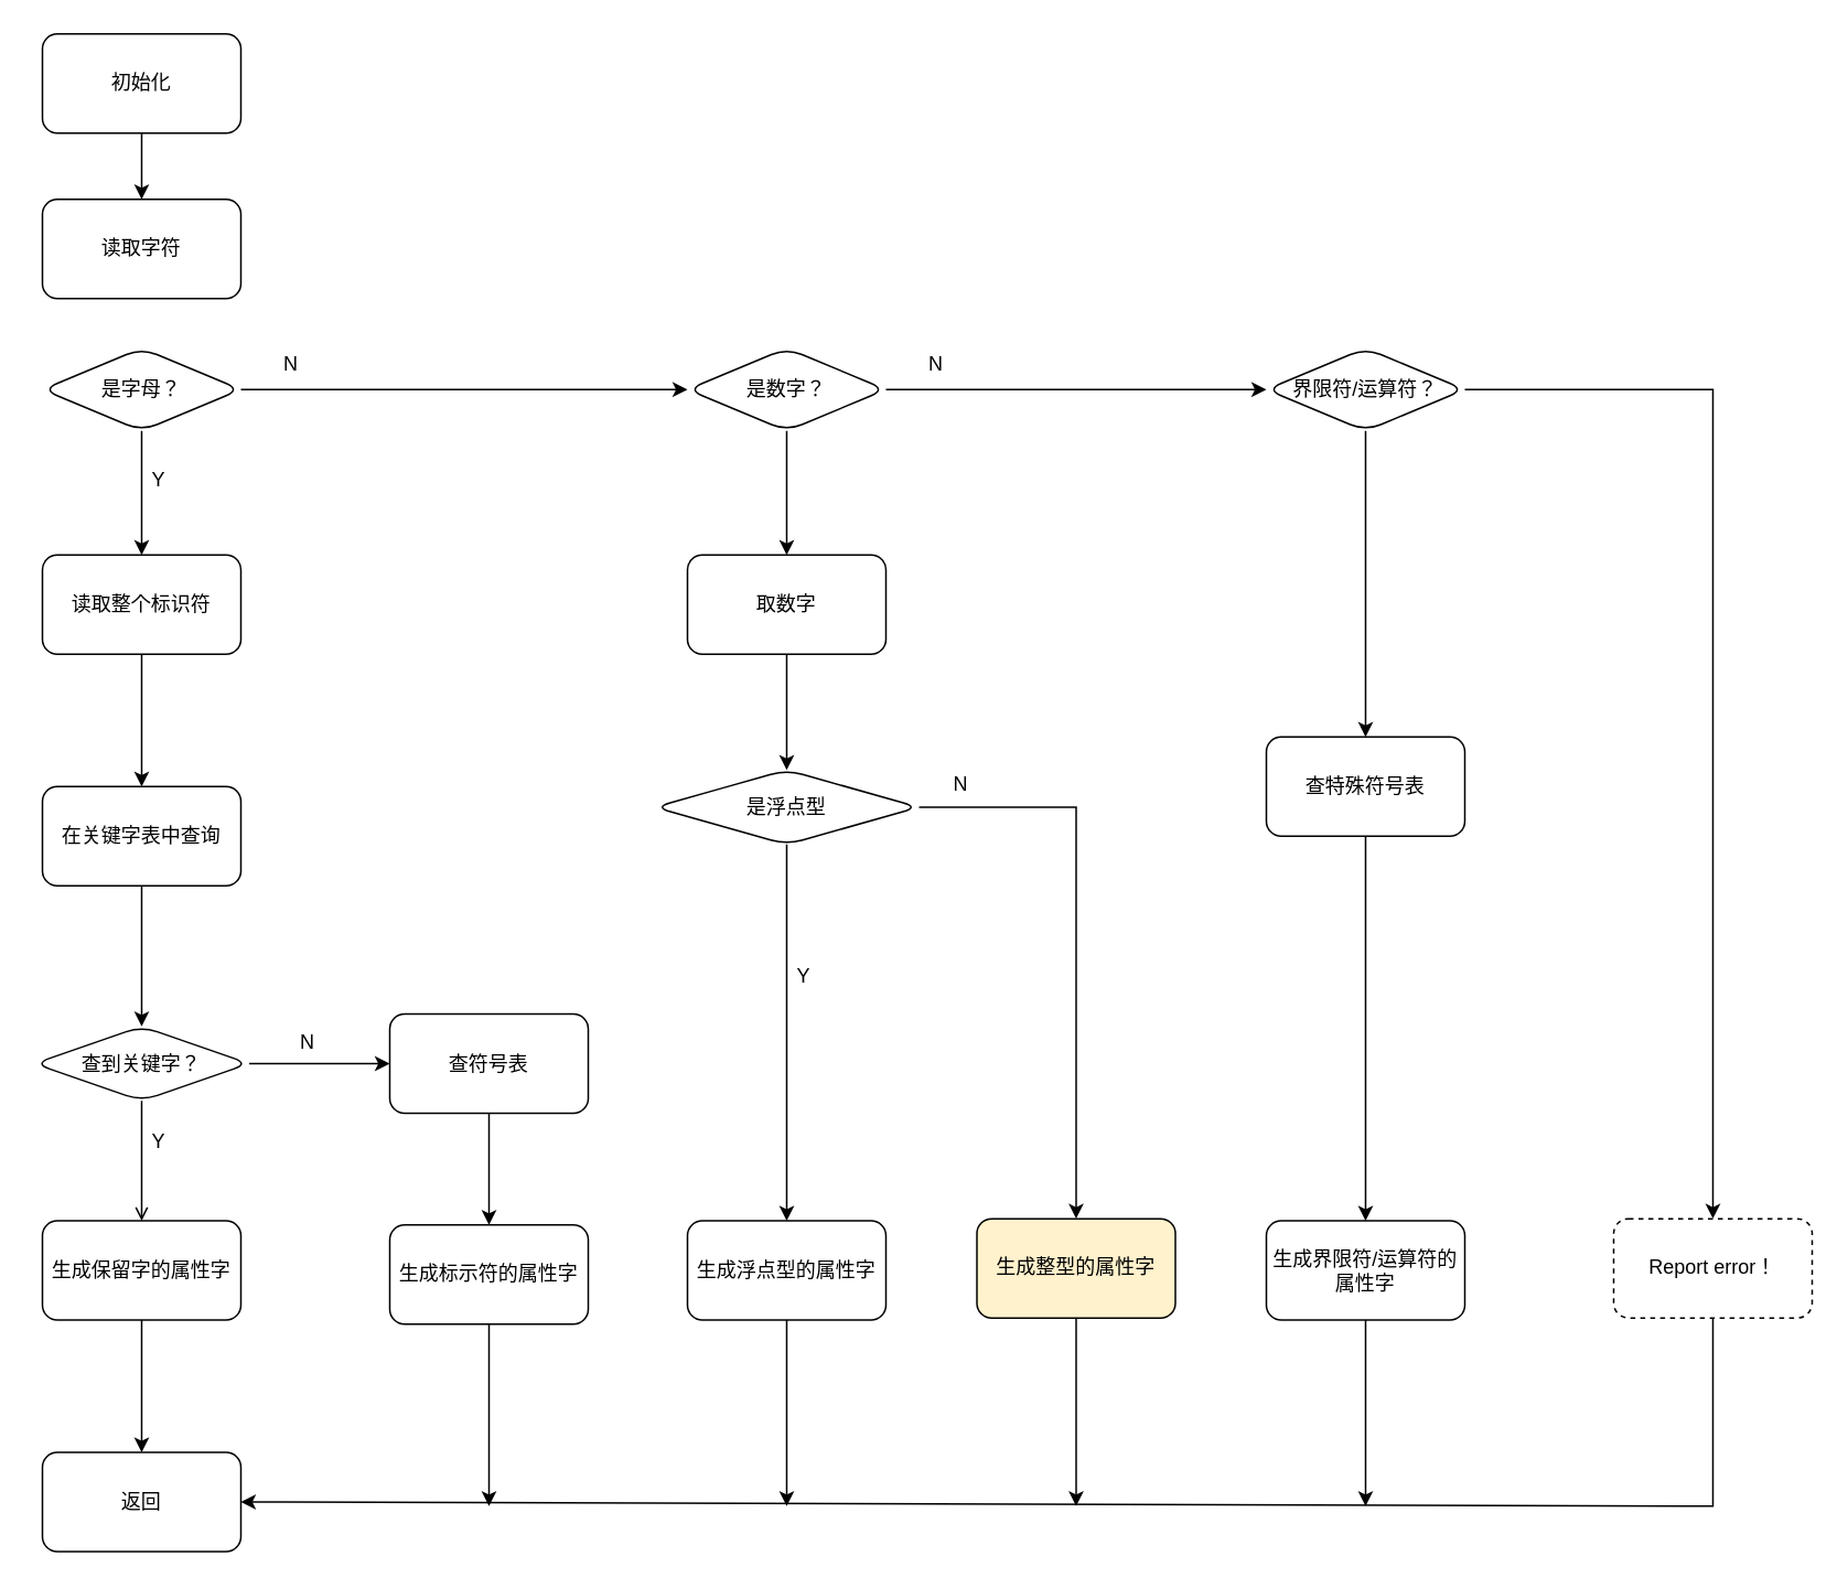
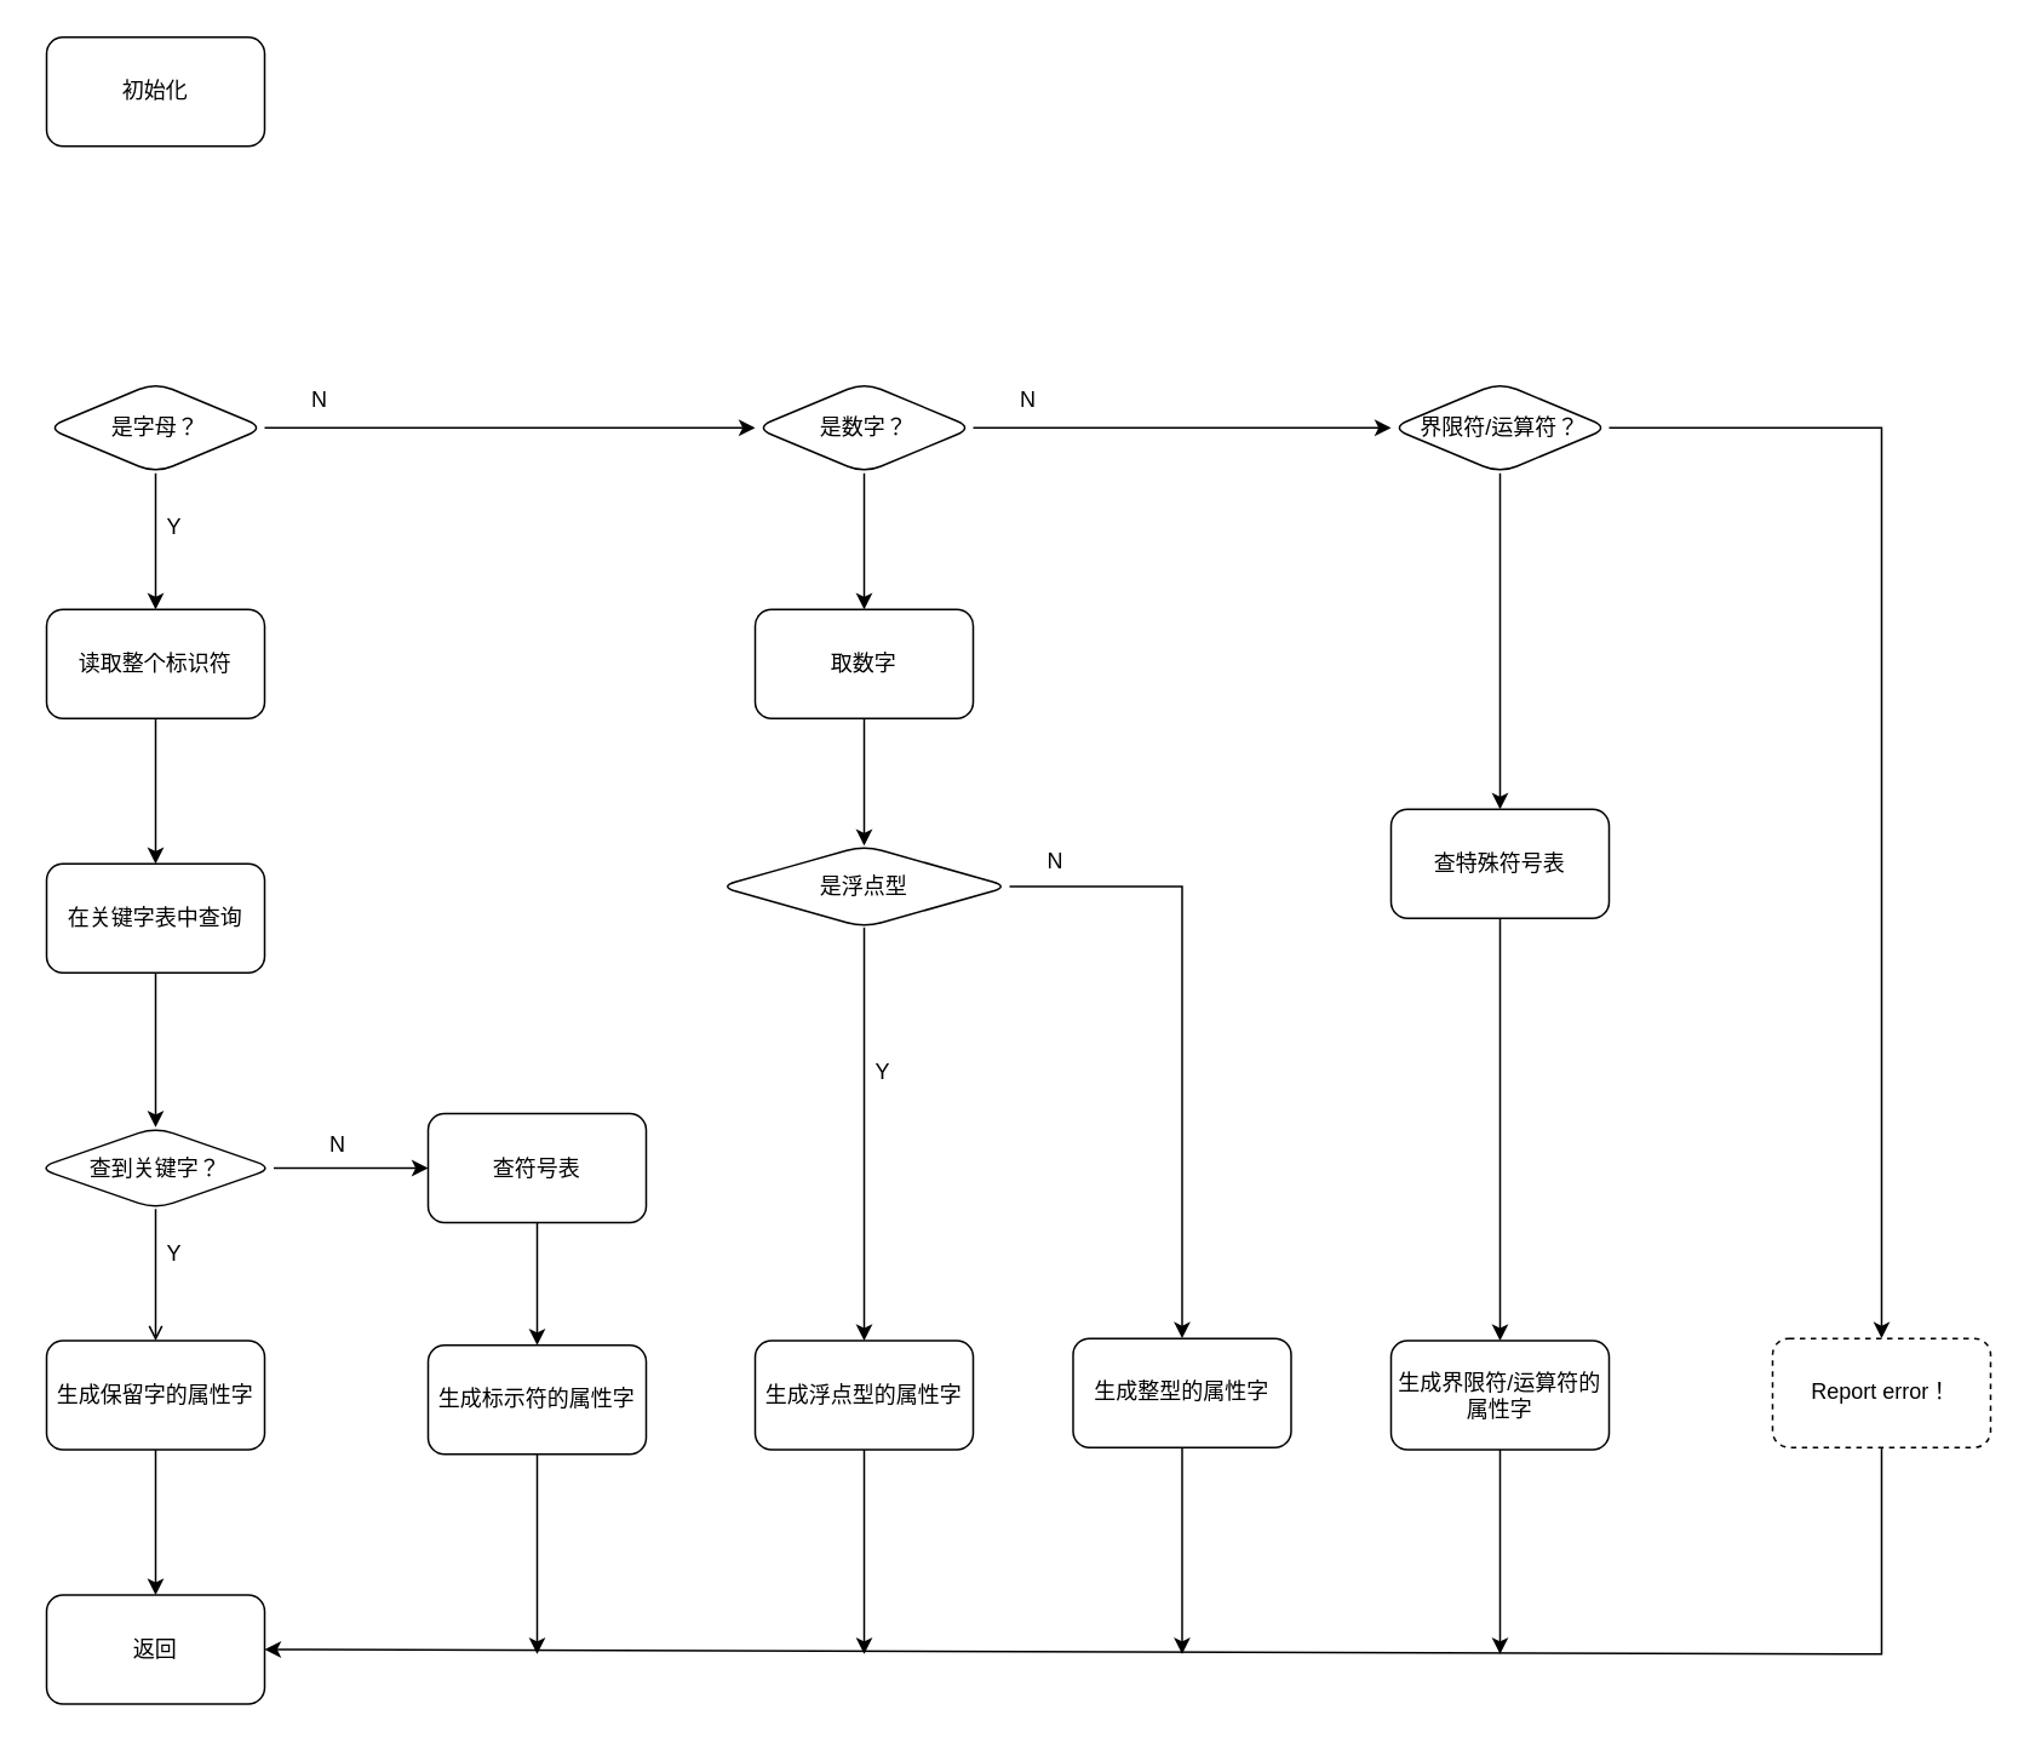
  <mxCell id="0" />
  <mxCell id="1" parent="0" />
- <mxCell id="2" value="" style="edgeStyle=orthogonalEdgeStyle;rounded=0;orthogonalLoop=1;jettySize=auto;html=1;" edge="1" parent="1" source="3" target="4"><mxGeometry relative="1" as="geometry" /></mxCell>
  <mxCell id="3" value="初始化" style="rounded=1;whiteSpace=wrap;html=1;" vertex="1" parent="1"><mxGeometry x="25" y="20" width="120" height="60" as="geometry" /></mxCell>
- <mxCell id="4" value="读取字符" style="rounded=1;whiteSpace=wrap;html=1;" vertex="1" parent="1"><mxGeometry x="25" y="120" width="120" height="60" as="geometry" /></mxCell>
  <mxCell id="5" value="" style="edgeStyle=orthogonalEdgeStyle;rounded=0;orthogonalLoop=1;jettySize=auto;html=1;" edge="1" parent="1" source="7" target="10"><mxGeometry relative="1" as="geometry" /></mxCell>
  <mxCell id="6" value="" style="edgeStyle=orthogonalEdgeStyle;rounded=0;orthogonalLoop=1;jettySize=auto;html=1;" edge="1" parent="1" source="7" target="15"><mxGeometry relative="1" as="geometry" /></mxCell>
  <mxCell id="7" value="是字母？" style="rhombus;whiteSpace=wrap;html=1;rounded=1;" vertex="1" parent="1"><mxGeometry x="25" y="210" width="120" height="50" as="geometry" /></mxCell>
  <mxCell id="8" value="" style="edgeStyle=orthogonalEdgeStyle;rounded=0;orthogonalLoop=1;jettySize=auto;html=1;" edge="1" parent="1" source="10" target="13"><mxGeometry relative="1" as="geometry" /></mxCell>
  <mxCell id="9" value="" style="edgeStyle=orthogonalEdgeStyle;rounded=0;orthogonalLoop=1;jettySize=auto;html=1;" edge="1" parent="1" source="10" target="33"><mxGeometry relative="1" as="geometry" /></mxCell>
  <mxCell id="10" value="是数字？" style="rhombus;whiteSpace=wrap;html=1;rounded=1;" vertex="1" parent="1"><mxGeometry x="415" y="210" width="120" height="50" as="geometry" /></mxCell>
  <mxCell id="11" value="" style="edgeStyle=orthogonalEdgeStyle;rounded=0;orthogonalLoop=1;jettySize=auto;html=1;" edge="1" parent="1" source="13" target="46"><mxGeometry relative="1" as="geometry" /></mxCell>
  <mxCell id="12" value="" style="edgeStyle=orthogonalEdgeStyle;rounded=0;orthogonalLoop=1;jettySize=auto;html=1;" edge="1" parent="1" source="13" target="47"><mxGeometry relative="1" as="geometry" /></mxCell>
  <mxCell id="13" value="界限符/运算符？" style="rhombus;whiteSpace=wrap;html=1;rounded=1;" vertex="1" parent="1"><mxGeometry x="765" y="210" width="120" height="50" as="geometry" /></mxCell>
  <mxCell id="14" value="" style="edgeStyle=orthogonalEdgeStyle;rounded=0;orthogonalLoop=1;jettySize=auto;html=1;" edge="1" parent="1" source="15" target="17"><mxGeometry relative="1" as="geometry" /></mxCell>
  <mxCell id="15" value="读取整个标识符" style="whiteSpace=wrap;html=1;rounded=1;" vertex="1" parent="1"><mxGeometry x="25" y="335" width="120" height="60" as="geometry" /></mxCell>
  <mxCell id="16" value="" style="edgeStyle=orthogonalEdgeStyle;rounded=0;orthogonalLoop=1;jettySize=auto;html=1;" edge="1" parent="1" source="17" target="20"><mxGeometry relative="1" as="geometry" /></mxCell>
  <mxCell id="17" value="在关键字表中查询" style="whiteSpace=wrap;html=1;rounded=1;" vertex="1" parent="1"><mxGeometry x="25" y="475" width="120" height="60" as="geometry" /></mxCell>
  <mxCell id="18" value="" style="edgeStyle=orthogonalEdgeStyle;rounded=0;orthogonalLoop=1;jettySize=auto;html=1;" edge="1" parent="1" source="20" target="22"><mxGeometry relative="1" as="geometry" /></mxCell>
  <mxCell id="19" value="" style="edgeStyle=orthogonalEdgeStyle;rounded=0;orthogonalLoop=1;jettySize=auto;html=1;endArrow=open;" edge="1" parent="1" source="20" target="24"><mxGeometry relative="1" as="geometry" /></mxCell>
  <mxCell id="20" value="查到关键字？" style="rhombus;whiteSpace=wrap;html=1;rounded=1;" vertex="1" parent="1"><mxGeometry x="20" y="620" width="130" height="45" as="geometry" /></mxCell>
  <mxCell id="21" value="" style="edgeStyle=orthogonalEdgeStyle;rounded=0;orthogonalLoop=1;jettySize=auto;html=1;" edge="1" parent="1" source="22" target="26"><mxGeometry relative="1" as="geometry" /></mxCell>
  <mxCell id="22" value="查符号表" style="whiteSpace=wrap;html=1;rounded=1;" vertex="1" parent="1"><mxGeometry x="235" y="612.5" width="120" height="60" as="geometry" /></mxCell>
  <mxCell id="23" value="" style="edgeStyle=orthogonalEdgeStyle;rounded=0;orthogonalLoop=1;jettySize=auto;html=1;" edge="1" parent="1" source="24" target="48"><mxGeometry relative="1" as="geometry" /></mxCell>
  <mxCell id="24" value="生成保留字的属性字" style="whiteSpace=wrap;html=1;rounded=1;" vertex="1" parent="1"><mxGeometry x="25" y="737.5" width="120" height="60" as="geometry" /></mxCell>
  <mxCell id="25" style="edgeStyle=orthogonalEdgeStyle;rounded=0;orthogonalLoop=1;jettySize=auto;html=1;exitX=0.5;exitY=1;exitDx=0;exitDy=0;" edge="1" parent="1" source="26"><mxGeometry relative="1" as="geometry"><mxPoint x="295" y="910" as="targetPoint" /></mxGeometry></mxCell>
  <mxCell id="26" value="生成标示符的属性字" style="whiteSpace=wrap;html=1;rounded=1;" vertex="1" parent="1"><mxGeometry x="235" y="740" width="120" height="60" as="geometry" /></mxCell>
  <mxCell id="27" value="N" style="text;html=1;align=center;verticalAlign=middle;resizable=0;points=[];autosize=1;strokeColor=none;fillColor=none;" vertex="1" parent="1"><mxGeometry x="175" y="620" width="20" height="20" as="geometry" /></mxCell>
  <mxCell id="28" value="Y" style="text;html=1;align=center;verticalAlign=middle;resizable=0;points=[];autosize=1;strokeColor=none;fillColor=none;" vertex="1" parent="1"><mxGeometry x="85" y="680" width="20" height="20" as="geometry" /></mxCell>
  <mxCell id="29" value="Y" style="text;html=1;align=center;verticalAlign=middle;resizable=0;points=[];autosize=1;strokeColor=none;fillColor=none;" vertex="1" parent="1"><mxGeometry x="85" y="280" width="20" height="20" as="geometry" /></mxCell>
  <mxCell id="30" value="N" style="text;html=1;align=center;verticalAlign=middle;resizable=0;points=[];autosize=1;strokeColor=none;fillColor=none;" vertex="1" parent="1"><mxGeometry x="165" y="210" width="20" height="20" as="geometry" /></mxCell>
  <mxCell id="31" value="N" style="text;html=1;align=center;verticalAlign=middle;resizable=0;points=[];autosize=1;strokeColor=none;fillColor=none;" vertex="1" parent="1"><mxGeometry x="555" y="210" width="20" height="20" as="geometry" /></mxCell>
  <mxCell id="32" value="" style="edgeStyle=orthogonalEdgeStyle;rounded=0;orthogonalLoop=1;jettySize=auto;html=1;" edge="1" parent="1" source="33" target="35"><mxGeometry relative="1" as="geometry" /></mxCell>
  <mxCell id="33" value="取数字" style="whiteSpace=wrap;html=1;rounded=1;" vertex="1" parent="1"><mxGeometry x="415" y="335" width="120" height="60" as="geometry" /></mxCell>
  <mxCell id="34" value="" style="edgeStyle=orthogonalEdgeStyle;rounded=0;orthogonalLoop=1;jettySize=auto;html=1;entryX=0.5;entryY=0;entryDx=0;entryDy=0;" edge="1" parent="1" source="35" target="40"><mxGeometry relative="1" as="geometry"><mxPoint x="475" y="612.5" as="targetPoint" /></mxGeometry></mxCell>
  <mxCell id="35" value="是浮点型" style="rhombus;whiteSpace=wrap;html=1;rounded=1;" vertex="1" parent="1"><mxGeometry x="395" y="465" width="160" height="45" as="geometry" /></mxCell>
  <mxCell id="36" value="" style="edgeStyle=orthogonalEdgeStyle;rounded=0;orthogonalLoop=1;jettySize=auto;html=1;exitX=1;exitY=0.5;exitDx=0;exitDy=0;" edge="1" parent="1" source="35" target="38"><mxGeometry relative="1" as="geometry"><mxPoint x="675" y="517.5" as="sourcePoint" /></mxGeometry></mxCell>
  <mxCell id="37" style="edgeStyle=orthogonalEdgeStyle;rounded=0;orthogonalLoop=1;jettySize=auto;html=1;exitX=0.5;exitY=1;exitDx=0;exitDy=0;" edge="1" parent="1" source="38"><mxGeometry relative="1" as="geometry"><mxPoint x="650" y="910" as="targetPoint" /></mxGeometry></mxCell>
- <mxCell id="38" value="生成整型的属性字" style="whiteSpace=wrap;html=1;rounded=1;fillColor=#fff2cc;" vertex="1" parent="1"><mxGeometry x="590" y="736.25" width="120" height="60" as="geometry" /></mxCell>
+ <mxCell id="38" value="生成整型的属性字" style="whiteSpace=wrap;html=1;rounded=1;" vertex="1" parent="1"><mxGeometry x="590" y="736.25" width="120" height="60" as="geometry" /></mxCell>
  <mxCell id="39" style="edgeStyle=orthogonalEdgeStyle;rounded=0;orthogonalLoop=1;jettySize=auto;html=1;exitX=0.5;exitY=1;exitDx=0;exitDy=0;" edge="1" parent="1" source="40"><mxGeometry relative="1" as="geometry"><mxPoint x="475" y="910" as="targetPoint" /></mxGeometry></mxCell>
  <mxCell id="40" value="生成浮点型的属性字" style="whiteSpace=wrap;html=1;rounded=1;" vertex="1" parent="1"><mxGeometry x="415" y="737.5" width="120" height="60" as="geometry" /></mxCell>
  <mxCell id="41" value="N" style="text;html=1;align=center;verticalAlign=middle;resizable=0;points=[];autosize=1;strokeColor=none;fillColor=none;" vertex="1" parent="1"><mxGeometry x="570" y="463.75" width="20" height="20" as="geometry" /></mxCell>
  <mxCell id="42" value="Y" style="text;html=1;align=center;verticalAlign=middle;resizable=0;points=[];autosize=1;strokeColor=none;fillColor=none;" vertex="1" parent="1"><mxGeometry x="475" y="580" width="20" height="20" as="geometry" /></mxCell>
  <mxCell id="43" style="edgeStyle=orthogonalEdgeStyle;rounded=0;orthogonalLoop=1;jettySize=auto;html=1;exitX=0.5;exitY=1;exitDx=0;exitDy=0;" edge="1" parent="1" source="44"><mxGeometry relative="1" as="geometry"><mxPoint x="825" y="910" as="targetPoint" /></mxGeometry></mxCell>
  <mxCell id="44" value="生成界限符/运算符的属性字" style="whiteSpace=wrap;html=1;rounded=1;" vertex="1" parent="1"><mxGeometry x="765" y="737.5" width="120" height="60" as="geometry" /></mxCell>
  <mxCell id="45" style="edgeStyle=orthogonalEdgeStyle;rounded=0;orthogonalLoop=1;jettySize=auto;html=1;exitX=0.5;exitY=1;exitDx=0;exitDy=0;" edge="1" parent="1" source="46" target="44"><mxGeometry relative="1" as="geometry" /></mxCell>
  <mxCell id="46" value="查特殊符号表" style="whiteSpace=wrap;html=1;rounded=1;" vertex="1" parent="1"><mxGeometry x="765" y="445" width="120" height="60" as="geometry" /></mxCell>
  <mxCell id="47" value="Report error！" style="whiteSpace=wrap;html=1;rounded=1;dashed=1;" vertex="1" parent="1"><mxGeometry x="975" y="736.25" width="120" height="60" as="geometry" /></mxCell>
  <mxCell id="48" value="返回" style="whiteSpace=wrap;html=1;rounded=1;" vertex="1" parent="1"><mxGeometry x="25" y="877.5" width="120" height="60" as="geometry" /></mxCell>
  <mxCell id="49" value="" style="endArrow=classic;html=1;rounded=0;entryX=1;entryY=0.5;entryDx=0;entryDy=0;exitX=0.5;exitY=1;exitDx=0;exitDy=0;" edge="1" parent="1" source="47" target="48"><mxGeometry width="50" height="50" relative="1" as="geometry"><mxPoint x="1035" y="900" as="sourcePoint" /><mxPoint x="595" y="700" as="targetPoint" /><Array as="points"><mxPoint x="1035" y="910" /></Array></mxGeometry></mxCell>
